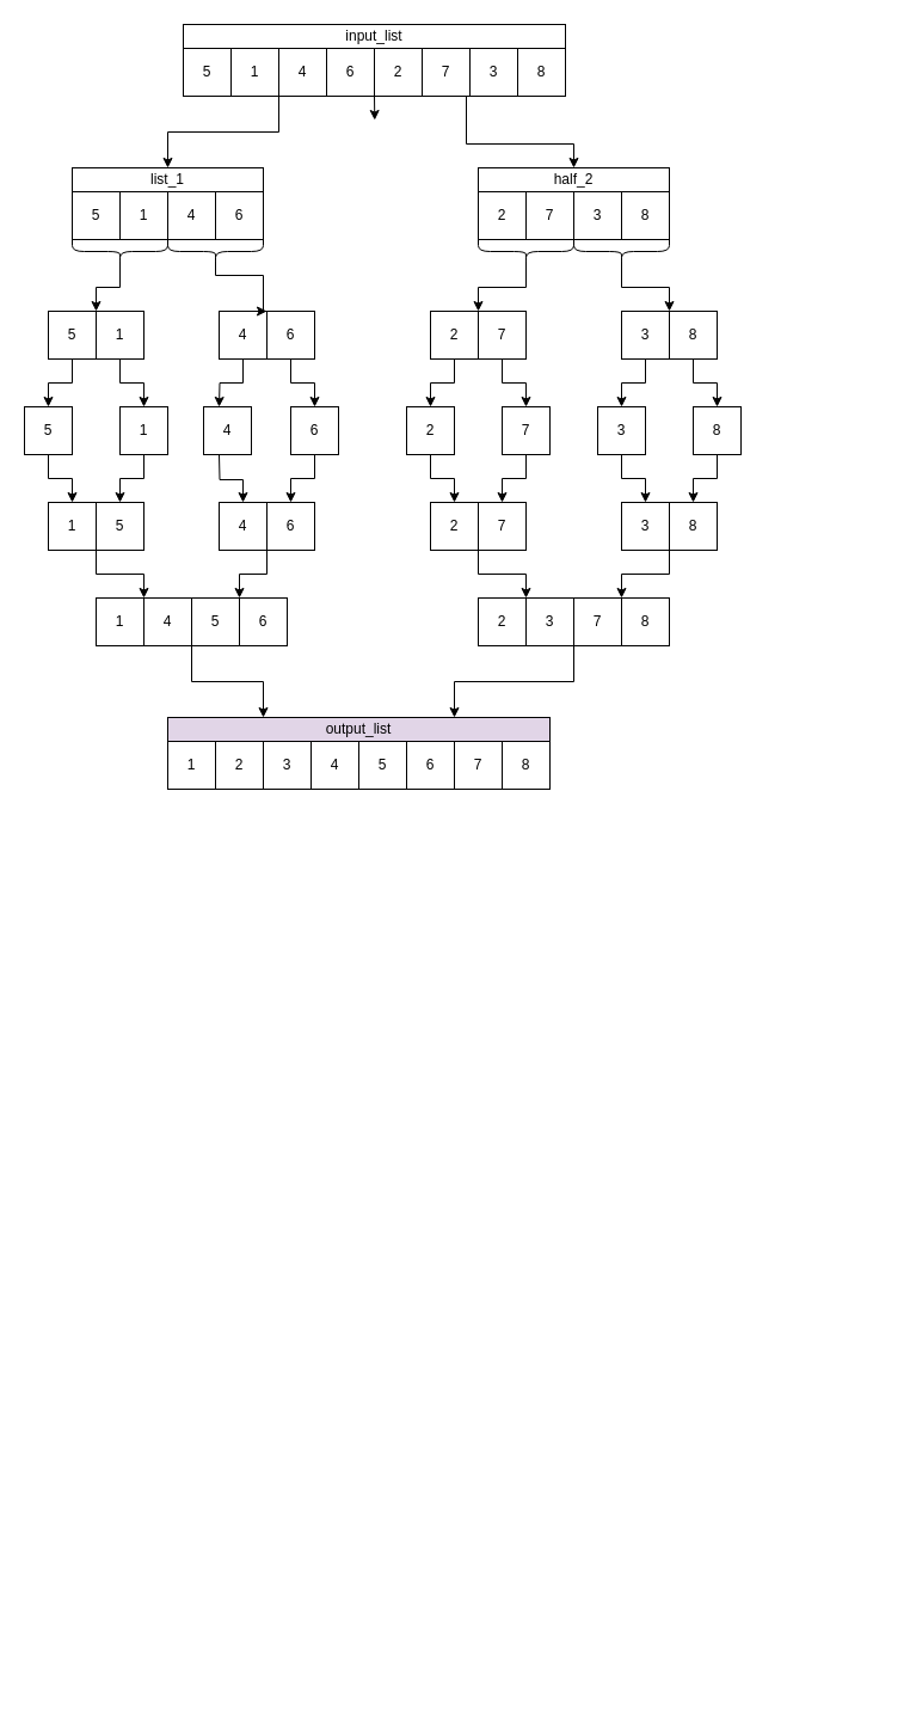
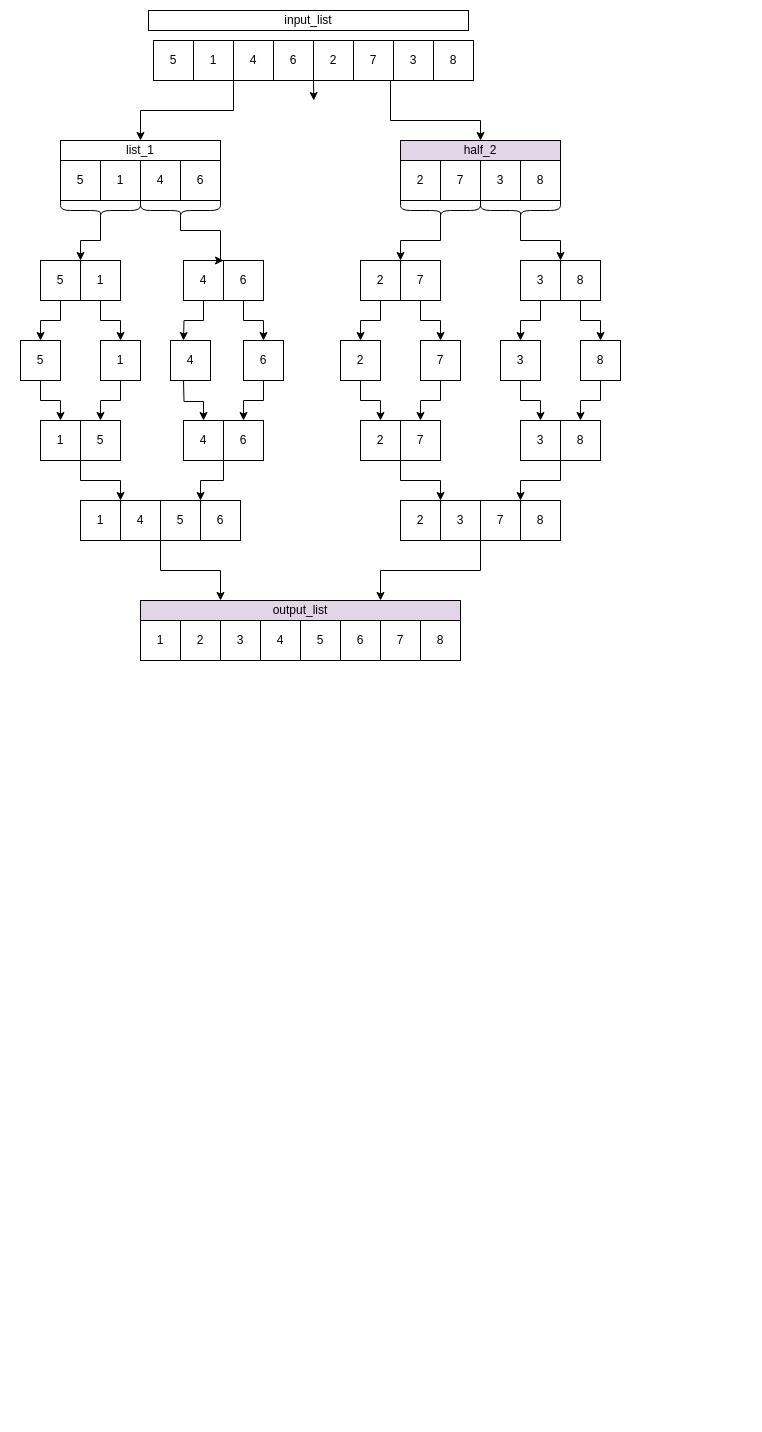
  <mxCell id="0" />
  <mxCell id="1" parent="0" />
  <mxCell id="2" value="5" style="rounded=0;whiteSpace=wrap;html=1;container=0;" parent="1" vertex="1"><mxGeometry x="153" y="40" width="40" height="40" as="geometry" /></mxCell>
  <mxCell id="3" style="edgeStyle=orthogonalEdgeStyle;rounded=0;orthogonalLoop=1;jettySize=auto;html=1;entryX=0.5;entryY=0;entryDx=0;entryDy=0;exitX=1;exitY=1;exitDx=0;exitDy=0;" parent="1" source="4" target="22" edge="1"><mxGeometry relative="1" as="geometry"><mxPoint x="140" y="160" as="targetPoint" /><mxPoint x="230" y="110" as="sourcePoint" /></mxGeometry></mxCell>
  <mxCell id="4" value="1" style="rounded=0;whiteSpace=wrap;html=1;container=0;" parent="1" vertex="1"><mxGeometry x="193" y="40" width="40" height="40" as="geometry" /></mxCell>
  <mxCell id="5" value="4" style="rounded=0;whiteSpace=wrap;html=1;container=0;" parent="1" vertex="1"><mxGeometry x="233" y="40" width="40" height="40" as="geometry" /></mxCell>
  <mxCell id="6" value="2" style="rounded=0;whiteSpace=wrap;html=1;container=0;" parent="1" vertex="1"><mxGeometry x="313" y="40" width="40" height="40" as="geometry" /></mxCell>
  <mxCell id="7" style="edgeStyle=orthogonalEdgeStyle;rounded=0;orthogonalLoop=1;jettySize=auto;html=1;exitX=1;exitY=1;exitDx=0;exitDy=0;" parent="1" source="8" edge="1"><mxGeometry relative="1" as="geometry"><mxPoint x="313.273" y="100" as="targetPoint" /></mxGeometry></mxCell>
  <mxCell id="8" value="6" style="rounded=0;whiteSpace=wrap;html=1;container=0;" parent="1" vertex="1"><mxGeometry x="273" y="40" width="40" height="40" as="geometry" /></mxCell>
  <mxCell id="9" style="edgeStyle=orthogonalEdgeStyle;rounded=0;orthogonalLoop=1;jettySize=auto;html=1;exitX=1;exitY=1;exitDx=0;exitDy=0;entryX=0.5;entryY=0;entryDx=0;entryDy=0;" parent="1" source="11" target="23" edge="1"><mxGeometry relative="1" as="geometry"><mxPoint x="460" y="140" as="targetPoint" /><mxPoint x="390" y="98" as="sourcePoint" /><Array as="points"><mxPoint x="390" y="80" /><mxPoint x="390" y="120" /><mxPoint x="480" y="120" /></Array></mxGeometry></mxCell>
  <mxCell id="10" value="3" style="rounded=0;whiteSpace=wrap;html=1;container=0;" parent="1" vertex="1"><mxGeometry x="393" y="40" width="40" height="40" as="geometry" /></mxCell>
  <mxCell id="11" value="7" style="rounded=0;whiteSpace=wrap;html=1;container=0;" parent="1" vertex="1"><mxGeometry x="353" y="40" width="40" height="40" as="geometry" /></mxCell>
  <mxCell id="12" value="8" style="rounded=0;whiteSpace=wrap;html=1;container=0;" parent="1" vertex="1"><mxGeometry x="433" y="40" width="40" height="40" as="geometry" /></mxCell>
- <mxCell id="13" value="input_list" style="rounded=0;whiteSpace=wrap;html=1;container=0;" parent="1" vertex="1"><mxGeometry x="153" y="20" width="320" height="20" as="geometry" /></mxCell>
+ <mxCell id="13" value="input_list" style="rounded=0;whiteSpace=wrap;html=1;container=0;" parent="1" vertex="1"><mxGeometry x="148" y="10" width="320" height="20" as="geometry" /></mxCell>
  <mxCell id="14" value="5" style="rounded=0;whiteSpace=wrap;html=1;container=0;" parent="1" vertex="1"><mxGeometry x="60" y="160" width="40" height="40" as="geometry" /></mxCell>
  <mxCell id="15" value="1" style="rounded=0;whiteSpace=wrap;html=1;container=0;" parent="1" vertex="1"><mxGeometry x="100" y="160" width="40" height="40" as="geometry" /></mxCell>
  <mxCell id="16" value="4" style="rounded=0;whiteSpace=wrap;html=1;container=0;" parent="1" vertex="1"><mxGeometry x="140" y="160" width="40" height="40" as="geometry" /></mxCell>
  <mxCell id="17" value="6" style="rounded=0;whiteSpace=wrap;html=1;container=0;" parent="1" vertex="1"><mxGeometry x="180" y="160" width="40" height="40" as="geometry" /></mxCell>
  <mxCell id="18" value="2" style="rounded=0;whiteSpace=wrap;html=1;container=0;" parent="1" vertex="1"><mxGeometry x="400" y="160" width="40" height="40" as="geometry" /></mxCell>
  <mxCell id="19" value="3" style="rounded=0;whiteSpace=wrap;html=1;container=0;" parent="1" vertex="1"><mxGeometry x="480" y="160" width="40" height="40" as="geometry" /></mxCell>
  <mxCell id="20" value="7" style="rounded=0;whiteSpace=wrap;html=1;container=0;" parent="1" vertex="1"><mxGeometry x="440" y="160" width="40" height="40" as="geometry" /></mxCell>
  <mxCell id="21" value="8" style="rounded=0;whiteSpace=wrap;html=1;container=0;" parent="1" vertex="1"><mxGeometry x="520" y="160" width="40" height="40" as="geometry" /></mxCell>
  <mxCell id="22" value="list_1" style="rounded=0;whiteSpace=wrap;html=1;" parent="1" vertex="1"><mxGeometry x="60" y="140" width="160" height="20" as="geometry" /></mxCell>
- <mxCell id="23" value="half_2" style="rounded=0;whiteSpace=wrap;html=1;" parent="1" vertex="1"><mxGeometry x="400" y="140" width="160" height="20" as="geometry" /></mxCell>
+ <mxCell id="23" value="half_2" style="rounded=0;whiteSpace=wrap;html=1;fillColor=#e1d5e7;" parent="1" vertex="1"><mxGeometry x="400" y="140" width="160" height="20" as="geometry" /></mxCell>
  <mxCell id="24" style="edgeStyle=orthogonalEdgeStyle;rounded=0;orthogonalLoop=1;jettySize=auto;html=1;exitX=0.5;exitY=1;exitDx=0;exitDy=0;entryX=0.5;entryY=0;entryDx=0;entryDy=0;" parent="1" source="25" target="49" edge="1"><mxGeometry relative="1" as="geometry" /></mxCell>
  <mxCell id="25" value="5" style="rounded=0;whiteSpace=wrap;html=1;container=0;" parent="1" vertex="1"><mxGeometry x="40" y="260" width="40" height="40" as="geometry" /></mxCell>
  <mxCell id="26" style="edgeStyle=orthogonalEdgeStyle;rounded=0;orthogonalLoop=1;jettySize=auto;html=1;exitX=0.5;exitY=1;exitDx=0;exitDy=0;entryX=0.5;entryY=0;entryDx=0;entryDy=0;" parent="1" source="27" target="51" edge="1"><mxGeometry relative="1" as="geometry" /></mxCell>
  <mxCell id="27" value="1" style="rounded=0;whiteSpace=wrap;html=1;container=0;" parent="1" vertex="1"><mxGeometry x="80" y="260" width="40" height="40" as="geometry" /></mxCell>
  <mxCell id="28" style="edgeStyle=orthogonalEdgeStyle;rounded=0;orthogonalLoop=1;jettySize=auto;html=1;exitX=0.5;exitY=1;exitDx=0;exitDy=0;entryX=0.5;entryY=0;entryDx=0;entryDy=0;" parent="1" source="29" edge="1"><mxGeometry relative="1" as="geometry"><mxPoint x="183" y="340" as="targetPoint" /></mxGeometry></mxCell>
  <mxCell id="29" value="4" style="rounded=0;whiteSpace=wrap;html=1;container=0;" parent="1" vertex="1"><mxGeometry x="183" y="260" width="40" height="40" as="geometry" /></mxCell>
  <mxCell id="30" style="edgeStyle=orthogonalEdgeStyle;rounded=0;orthogonalLoop=1;jettySize=auto;html=1;exitX=0.5;exitY=1;exitDx=0;exitDy=0;entryX=0.5;entryY=0;entryDx=0;entryDy=0;" parent="1" source="31" target="55" edge="1"><mxGeometry relative="1" as="geometry" /></mxCell>
  <mxCell id="31" value="6" style="rounded=0;whiteSpace=wrap;html=1;container=0;" parent="1" vertex="1"><mxGeometry x="223" y="260" width="40" height="40" as="geometry" /></mxCell>
  <mxCell id="32" style="edgeStyle=orthogonalEdgeStyle;rounded=0;orthogonalLoop=1;jettySize=auto;html=1;exitX=0.5;exitY=1;exitDx=0;exitDy=0;entryX=0.5;entryY=0;entryDx=0;entryDy=0;" parent="1" source="33" target="57" edge="1"><mxGeometry relative="1" as="geometry" /></mxCell>
  <mxCell id="33" value="2" style="rounded=0;whiteSpace=wrap;html=1;container=0;" parent="1" vertex="1"><mxGeometry x="360" y="260" width="40" height="40" as="geometry" /></mxCell>
  <mxCell id="34" style="edgeStyle=orthogonalEdgeStyle;rounded=0;orthogonalLoop=1;jettySize=auto;html=1;exitX=0.5;exitY=1;exitDx=0;exitDy=0;entryX=0.5;entryY=0;entryDx=0;entryDy=0;" parent="1" source="35" target="59" edge="1"><mxGeometry relative="1" as="geometry" /></mxCell>
  <mxCell id="35" value="7" style="rounded=0;whiteSpace=wrap;html=1;container=0;" parent="1" vertex="1"><mxGeometry x="400" y="260" width="40" height="40" as="geometry" /></mxCell>
  <mxCell id="36" style="edgeStyle=orthogonalEdgeStyle;rounded=0;orthogonalLoop=1;jettySize=auto;html=1;exitX=0.5;exitY=1;exitDx=0;exitDy=0;entryX=0.5;entryY=0;entryDx=0;entryDy=0;" parent="1" source="37" target="61" edge="1"><mxGeometry relative="1" as="geometry" /></mxCell>
  <mxCell id="37" value="3" style="rounded=0;whiteSpace=wrap;html=1;container=0;" parent="1" vertex="1"><mxGeometry x="520" y="260" width="40" height="40" as="geometry" /></mxCell>
  <mxCell id="38" style="edgeStyle=orthogonalEdgeStyle;rounded=0;orthogonalLoop=1;jettySize=auto;html=1;exitX=0.5;exitY=1;exitDx=0;exitDy=0;entryX=0.5;entryY=0;entryDx=0;entryDy=0;" parent="1" source="39" target="63" edge="1"><mxGeometry relative="1" as="geometry" /></mxCell>
  <mxCell id="39" value="8" style="rounded=0;whiteSpace=wrap;html=1;container=0;" parent="1" vertex="1"><mxGeometry x="560" y="260" width="40" height="40" as="geometry" /></mxCell>
  <mxCell id="40" style="edgeStyle=orthogonalEdgeStyle;rounded=0;orthogonalLoop=1;jettySize=auto;html=1;exitX=0.1;exitY=0.5;exitDx=0;exitDy=0;exitPerimeter=0;entryX=0;entryY=0;entryDx=0;entryDy=0;" parent="1" source="41" target="27" edge="1"><mxGeometry relative="1" as="geometry" /></mxCell>
  <mxCell id="41" value="" style="shape=curlyBracket;whiteSpace=wrap;html=1;rounded=1;flipH=1;labelPosition=right;verticalLabelPosition=middle;align=left;verticalAlign=middle;rotation=90;" parent="1" vertex="1"><mxGeometry x="90" y="170" width="20" height="80" as="geometry" /></mxCell>
  <mxCell id="42" style="edgeStyle=orthogonalEdgeStyle;rounded=0;orthogonalLoop=1;jettySize=auto;html=1;exitX=0.1;exitY=0.5;exitDx=0;exitDy=0;exitPerimeter=0;entryX=0;entryY=0;entryDx=0;entryDy=0;" parent="1" source="43" target="31" edge="1"><mxGeometry relative="1" as="geometry"><Array as="points"><mxPoint x="180" y="230" /><mxPoint x="220" y="230" /><mxPoint x="220" y="260" /></Array></mxGeometry></mxCell>
  <mxCell id="43" value="" style="shape=curlyBracket;whiteSpace=wrap;html=1;rounded=1;flipH=1;labelPosition=right;verticalLabelPosition=middle;align=left;verticalAlign=middle;rotation=90;" parent="1" vertex="1"><mxGeometry x="170" y="170" width="20" height="80" as="geometry" /></mxCell>
  <mxCell id="44" style="edgeStyle=orthogonalEdgeStyle;rounded=0;orthogonalLoop=1;jettySize=auto;html=1;exitX=0.1;exitY=0.5;exitDx=0;exitDy=0;exitPerimeter=0;entryX=0;entryY=0;entryDx=0;entryDy=0;" parent="1" source="45" target="35" edge="1"><mxGeometry relative="1" as="geometry" /></mxCell>
  <mxCell id="45" value="" style="shape=curlyBracket;whiteSpace=wrap;html=1;rounded=1;flipH=1;labelPosition=right;verticalLabelPosition=middle;align=left;verticalAlign=middle;rotation=90;" parent="1" vertex="1"><mxGeometry x="430" y="170" width="20" height="80" as="geometry" /></mxCell>
  <mxCell id="46" style="edgeStyle=orthogonalEdgeStyle;rounded=0;orthogonalLoop=1;jettySize=auto;html=1;exitX=0.1;exitY=0.5;exitDx=0;exitDy=0;exitPerimeter=0;entryX=0;entryY=0;entryDx=0;entryDy=0;" parent="1" source="47" target="39" edge="1"><mxGeometry relative="1" as="geometry" /></mxCell>
  <mxCell id="47" value="" style="shape=curlyBracket;whiteSpace=wrap;html=1;rounded=1;flipH=1;labelPosition=right;verticalLabelPosition=middle;align=left;verticalAlign=middle;rotation=90;" parent="1" vertex="1"><mxGeometry x="510" y="170" width="20" height="80" as="geometry" /></mxCell>
  <mxCell id="48" style="edgeStyle=orthogonalEdgeStyle;rounded=0;orthogonalLoop=1;jettySize=auto;html=1;exitX=0.5;exitY=1;exitDx=0;exitDy=0;entryX=0.5;entryY=0;entryDx=0;entryDy=0;" parent="1" source="49" target="66" edge="1"><mxGeometry relative="1" as="geometry" /></mxCell>
  <mxCell id="49" value="5" style="rounded=0;whiteSpace=wrap;html=1;container=0;" parent="1" vertex="1"><mxGeometry x="20" y="340" width="40" height="40" as="geometry" /></mxCell>
  <mxCell id="50" style="edgeStyle=orthogonalEdgeStyle;rounded=0;orthogonalLoop=1;jettySize=auto;html=1;exitX=0.5;exitY=1;exitDx=0;exitDy=0;entryX=0.5;entryY=0;entryDx=0;entryDy=0;" parent="1" source="51" target="64" edge="1"><mxGeometry relative="1" as="geometry" /></mxCell>
  <mxCell id="51" value="1" style="rounded=0;whiteSpace=wrap;html=1;container=0;" parent="1" vertex="1"><mxGeometry x="100" y="340" width="40" height="40" as="geometry" /></mxCell>
  <mxCell id="52" style="edgeStyle=orthogonalEdgeStyle;rounded=0;orthogonalLoop=1;jettySize=auto;html=1;exitX=0.5;exitY=1;exitDx=0;exitDy=0;entryX=0.5;entryY=0;entryDx=0;entryDy=0;" parent="1" target="69" edge="1"><mxGeometry relative="1" as="geometry"><mxPoint x="183" y="380" as="sourcePoint" /></mxGeometry></mxCell>
  <mxCell id="53" value="4" style="rounded=0;whiteSpace=wrap;html=1;container=0;" parent="1" vertex="1"><mxGeometry x="170" y="340" width="40" height="40" as="geometry" /></mxCell>
  <mxCell id="54" style="edgeStyle=orthogonalEdgeStyle;rounded=0;orthogonalLoop=1;jettySize=auto;html=1;exitX=0.5;exitY=1;exitDx=0;exitDy=0;entryX=0.5;entryY=0;entryDx=0;entryDy=0;" parent="1" source="55" target="68" edge="1"><mxGeometry relative="1" as="geometry" /></mxCell>
  <mxCell id="55" value="6" style="rounded=0;whiteSpace=wrap;html=1;container=0;" parent="1" vertex="1"><mxGeometry x="243" y="340" width="40" height="40" as="geometry" /></mxCell>
  <mxCell id="56" style="edgeStyle=orthogonalEdgeStyle;rounded=0;orthogonalLoop=1;jettySize=auto;html=1;exitX=0.5;exitY=1;exitDx=0;exitDy=0;entryX=0.5;entryY=0;entryDx=0;entryDy=0;" parent="1" source="57" target="71" edge="1"><mxGeometry relative="1" as="geometry" /></mxCell>
  <mxCell id="57" value="2" style="rounded=0;whiteSpace=wrap;html=1;container=0;" parent="1" vertex="1"><mxGeometry x="340" y="340" width="40" height="40" as="geometry" /></mxCell>
  <mxCell id="58" style="edgeStyle=orthogonalEdgeStyle;rounded=0;orthogonalLoop=1;jettySize=auto;html=1;exitX=0.5;exitY=1;exitDx=0;exitDy=0;entryX=0.5;entryY=0;entryDx=0;entryDy=0;" parent="1" source="59" target="72" edge="1"><mxGeometry relative="1" as="geometry" /></mxCell>
  <mxCell id="59" value="7" style="rounded=0;whiteSpace=wrap;html=1;container=0;" parent="1" vertex="1"><mxGeometry x="420" y="340" width="40" height="40" as="geometry" /></mxCell>
  <mxCell id="60" style="edgeStyle=orthogonalEdgeStyle;rounded=0;orthogonalLoop=1;jettySize=auto;html=1;exitX=0.5;exitY=1;exitDx=0;exitDy=0;entryX=0.5;entryY=0;entryDx=0;entryDy=0;" parent="1" source="61" target="73" edge="1"><mxGeometry relative="1" as="geometry" /></mxCell>
  <mxCell id="61" value="3" style="rounded=0;whiteSpace=wrap;html=1;container=0;" parent="1" vertex="1"><mxGeometry x="500" y="340" width="40" height="40" as="geometry" /></mxCell>
  <mxCell id="62" style="edgeStyle=orthogonalEdgeStyle;rounded=0;orthogonalLoop=1;jettySize=auto;html=1;exitX=0.5;exitY=1;exitDx=0;exitDy=0;entryX=0.5;entryY=0;entryDx=0;entryDy=0;" parent="1" source="63" target="75" edge="1"><mxGeometry relative="1" as="geometry" /></mxCell>
  <mxCell id="63" value="8" style="rounded=0;whiteSpace=wrap;html=1;container=0;" parent="1" vertex="1"><mxGeometry x="580" y="340" width="40" height="40" as="geometry" /></mxCell>
  <mxCell id="64" value="5" style="rounded=0;whiteSpace=wrap;html=1;container=0;" parent="1" vertex="1"><mxGeometry x="80" y="420" width="40" height="40" as="geometry" /></mxCell>
  <mxCell id="65" style="edgeStyle=orthogonalEdgeStyle;rounded=0;orthogonalLoop=1;jettySize=auto;html=1;exitX=1;exitY=1;exitDx=0;exitDy=0;entryX=0;entryY=0;entryDx=0;entryDy=0;" parent="1" source="66" target="78" edge="1"><mxGeometry relative="1" as="geometry" /></mxCell>
  <mxCell id="66" value="1" style="rounded=0;whiteSpace=wrap;html=1;container=0;" parent="1" vertex="1"><mxGeometry x="40" y="420" width="40" height="40" as="geometry" /></mxCell>
  <mxCell id="67" style="edgeStyle=orthogonalEdgeStyle;rounded=0;orthogonalLoop=1;jettySize=auto;html=1;exitX=0;exitY=1;exitDx=0;exitDy=0;entryX=0;entryY=0;entryDx=0;entryDy=0;" parent="1" source="68" target="80" edge="1"><mxGeometry relative="1" as="geometry" /></mxCell>
  <mxCell id="68" value="6" style="rounded=0;whiteSpace=wrap;html=1;container=0;" parent="1" vertex="1"><mxGeometry x="223" y="420" width="40" height="40" as="geometry" /></mxCell>
  <mxCell id="69" value="4" style="rounded=0;whiteSpace=wrap;html=1;container=0;" parent="1" vertex="1"><mxGeometry x="183" y="420" width="40" height="40" as="geometry" /></mxCell>
  <mxCell id="70" style="edgeStyle=orthogonalEdgeStyle;rounded=0;orthogonalLoop=1;jettySize=auto;html=1;exitX=1;exitY=1;exitDx=0;exitDy=0;entryX=0;entryY=0;entryDx=0;entryDy=0;" parent="1" source="71" target="82" edge="1"><mxGeometry relative="1" as="geometry" /></mxCell>
  <mxCell id="71" value="2" style="rounded=0;whiteSpace=wrap;html=1;container=0;" parent="1" vertex="1"><mxGeometry x="360" y="420" width="40" height="40" as="geometry" /></mxCell>
  <mxCell id="72" value="7" style="rounded=0;whiteSpace=wrap;html=1;container=0;" parent="1" vertex="1"><mxGeometry x="400" y="420" width="40" height="40" as="geometry" /></mxCell>
  <mxCell id="73" value="3" style="rounded=0;whiteSpace=wrap;html=1;container=0;" parent="1" vertex="1"><mxGeometry x="520" y="420" width="40" height="40" as="geometry" /></mxCell>
  <mxCell id="74" style="edgeStyle=orthogonalEdgeStyle;rounded=0;orthogonalLoop=1;jettySize=auto;html=1;exitX=0;exitY=1;exitDx=0;exitDy=0;entryX=0;entryY=0;entryDx=0;entryDy=0;" parent="1" source="75" target="85" edge="1"><mxGeometry relative="1" as="geometry" /></mxCell>
  <mxCell id="75" value="8" style="rounded=0;whiteSpace=wrap;html=1;container=0;" parent="1" vertex="1"><mxGeometry x="560" y="420" width="40" height="40" as="geometry" /></mxCell>
  <mxCell id="76" value="1" style="rounded=0;whiteSpace=wrap;html=1;container=0;" parent="1" vertex="1"><mxGeometry x="80" y="500" width="40" height="40" as="geometry" /></mxCell>
  <mxCell id="77" style="edgeStyle=orthogonalEdgeStyle;rounded=0;orthogonalLoop=1;jettySize=auto;html=1;exitX=1;exitY=1;exitDx=0;exitDy=0;entryX=0.25;entryY=0;entryDx=0;entryDy=0;" parent="1" source="78" target="94" edge="1"><mxGeometry relative="1" as="geometry" /></mxCell>
  <mxCell id="78" value="4" style="rounded=0;whiteSpace=wrap;html=1;container=0;" parent="1" vertex="1"><mxGeometry x="120" y="500" width="40" height="40" as="geometry" /></mxCell>
  <mxCell id="79" value="5" style="rounded=0;whiteSpace=wrap;html=1;container=0;" parent="1" vertex="1"><mxGeometry x="160" y="500" width="40" height="40" as="geometry" /></mxCell>
  <mxCell id="80" value="6" style="rounded=0;whiteSpace=wrap;html=1;container=0;" parent="1" vertex="1"><mxGeometry x="200" y="500" width="40" height="40" as="geometry" /></mxCell>
  <mxCell id="81" value="2" style="rounded=0;whiteSpace=wrap;html=1;container=0;" parent="1" vertex="1"><mxGeometry x="400" y="500" width="40" height="40" as="geometry" /></mxCell>
  <mxCell id="82" value="3" style="rounded=0;whiteSpace=wrap;html=1;container=0;" parent="1" vertex="1"><mxGeometry x="440" y="500" width="40" height="40" as="geometry" /></mxCell>
  <mxCell id="83" style="edgeStyle=orthogonalEdgeStyle;rounded=0;orthogonalLoop=1;jettySize=auto;html=1;exitX=0;exitY=1;exitDx=0;exitDy=0;entryX=0.75;entryY=0;entryDx=0;entryDy=0;" parent="1" source="84" target="94" edge="1"><mxGeometry relative="1" as="geometry" /></mxCell>
  <mxCell id="84" value="7" style="rounded=0;whiteSpace=wrap;html=1;container=0;" parent="1" vertex="1"><mxGeometry x="480" y="500" width="40" height="40" as="geometry" /></mxCell>
  <mxCell id="85" value="8" style="rounded=0;whiteSpace=wrap;html=1;container=0;" parent="1" vertex="1"><mxGeometry x="520" y="500" width="40" height="40" as="geometry" /></mxCell>
  <mxCell id="86" value="1" style="rounded=0;whiteSpace=wrap;html=1;container=0;" parent="1" vertex="1"><mxGeometry x="140" y="620" width="40" height="40" as="geometry" /></mxCell>
  <mxCell id="87" value="2" style="rounded=0;whiteSpace=wrap;html=1;container=0;" parent="1" vertex="1"><mxGeometry x="180" y="620" width="40" height="40" as="geometry" /></mxCell>
  <mxCell id="88" value="3" style="rounded=0;whiteSpace=wrap;html=1;container=0;" parent="1" vertex="1"><mxGeometry x="220" y="620" width="40" height="40" as="geometry" /></mxCell>
  <mxCell id="89" value="4" style="rounded=0;whiteSpace=wrap;html=1;container=0;" parent="1" vertex="1"><mxGeometry x="260" y="620" width="40" height="40" as="geometry" /></mxCell>
  <mxCell id="90" value="5" style="rounded=0;whiteSpace=wrap;html=1;container=0;" parent="1" vertex="1"><mxGeometry x="300" y="620" width="40" height="40" as="geometry" /></mxCell>
  <mxCell id="91" value="6" style="rounded=0;whiteSpace=wrap;html=1;container=0;" parent="1" vertex="1"><mxGeometry x="340" y="620" width="40" height="40" as="geometry" /></mxCell>
  <mxCell id="92" value="7" style="rounded=0;whiteSpace=wrap;html=1;container=0;" parent="1" vertex="1"><mxGeometry x="380" y="620" width="40" height="40" as="geometry" /></mxCell>
  <mxCell id="93" value="8" style="rounded=0;whiteSpace=wrap;html=1;container=0;" parent="1" vertex="1"><mxGeometry x="420" y="620" width="40" height="40" as="geometry" /></mxCell>
  <mxCell id="94" value="output_list" style="rounded=0;whiteSpace=wrap;html=1;container=0;fillColor=#e1d5e7;" parent="1" vertex="1"><mxGeometry x="140" y="600" width="320" height="20" as="geometry" /></mxCell>
  <mxCell id="95" value="&amp;nbsp;" style="text;whiteSpace=wrap;html=1;" parent="1" vertex="1"><mxGeometry x="700" y="1370" width="40" height="40" as="geometry" /></mxCell>
